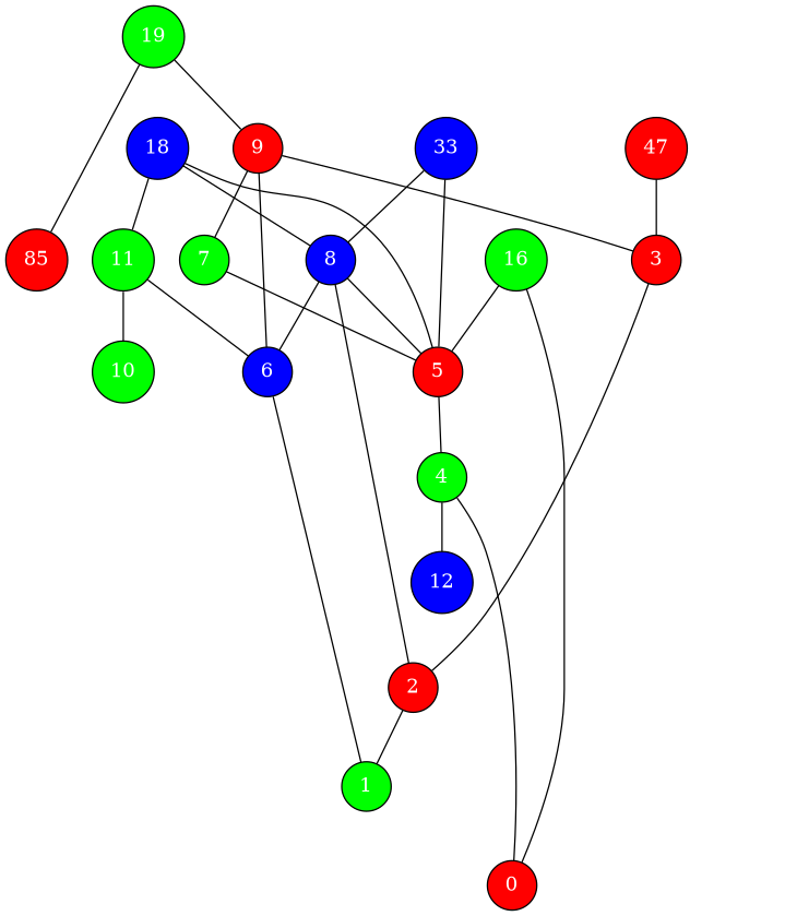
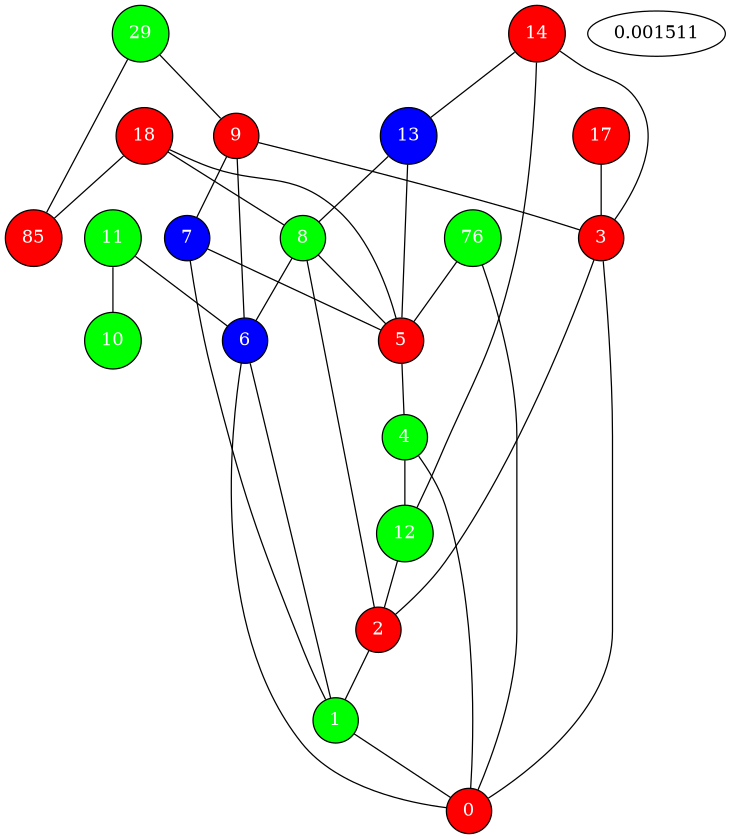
  strict graph {
    node [distortion=0.0 fillcolor=green fontcolor=white orientation=0.0 shape=circle sides=4 skew=0.0 style=filled]
    1
    0 [fillcolor=red]
    2 [fillcolor=red]
    3 [fillcolor=red]
    4
-   12 [fillcolor=blue]
+   12
    5 [fillcolor=red]
    6 [fillcolor=blue]
-   7
-   8 [fillcolor=blue]
+   7 [fillcolor=blue]
+   8
    9 [fillcolor=red]
    10
    11
-   13 [fillcolor=blue label=33]
+   13 [fillcolor=blue]
+   14 [fillcolor=red]
    n16 [fillcolor=red label=85]
-   16
-   17 [fillcolor=red label=47]
-   18 [fillcolor=blue]
-   19
+   16 [label=76]
+   17 [fillcolor=red]
+   18 [fillcolor=red]
+   19 [label=29]
+   0.001511 [distortion="" fillcolor="" fontcolor="" orientation="" shape="" sides="" skew="" style=""]
+   1 -- 0
    2 -- 1
+   3 -- 0
    3 -- 2
    4 -- 0
    4 -- 12
+   12 -- 2
    5 -- 4
    6 -- 1
+   6 -- 0
+   7 -- 1
    7 -- 5
    8 -- 2
    8 -- 5
    8 -- 6
    9 -- 3
    9 -- 6
    9 -- 7
    11 -- 6
    11 -- 10
    13 -- 5
    13 -- 8
+   14 -- 3
+   14 -- 12
+   14 -- 13
    16 -- 0
    16 -- 5
    17 -- 3
    18 -- 5
    18 -- 8
-   18 -- 11
+   18 -- n16
    19 -- 9
    19 -- n16
  }
